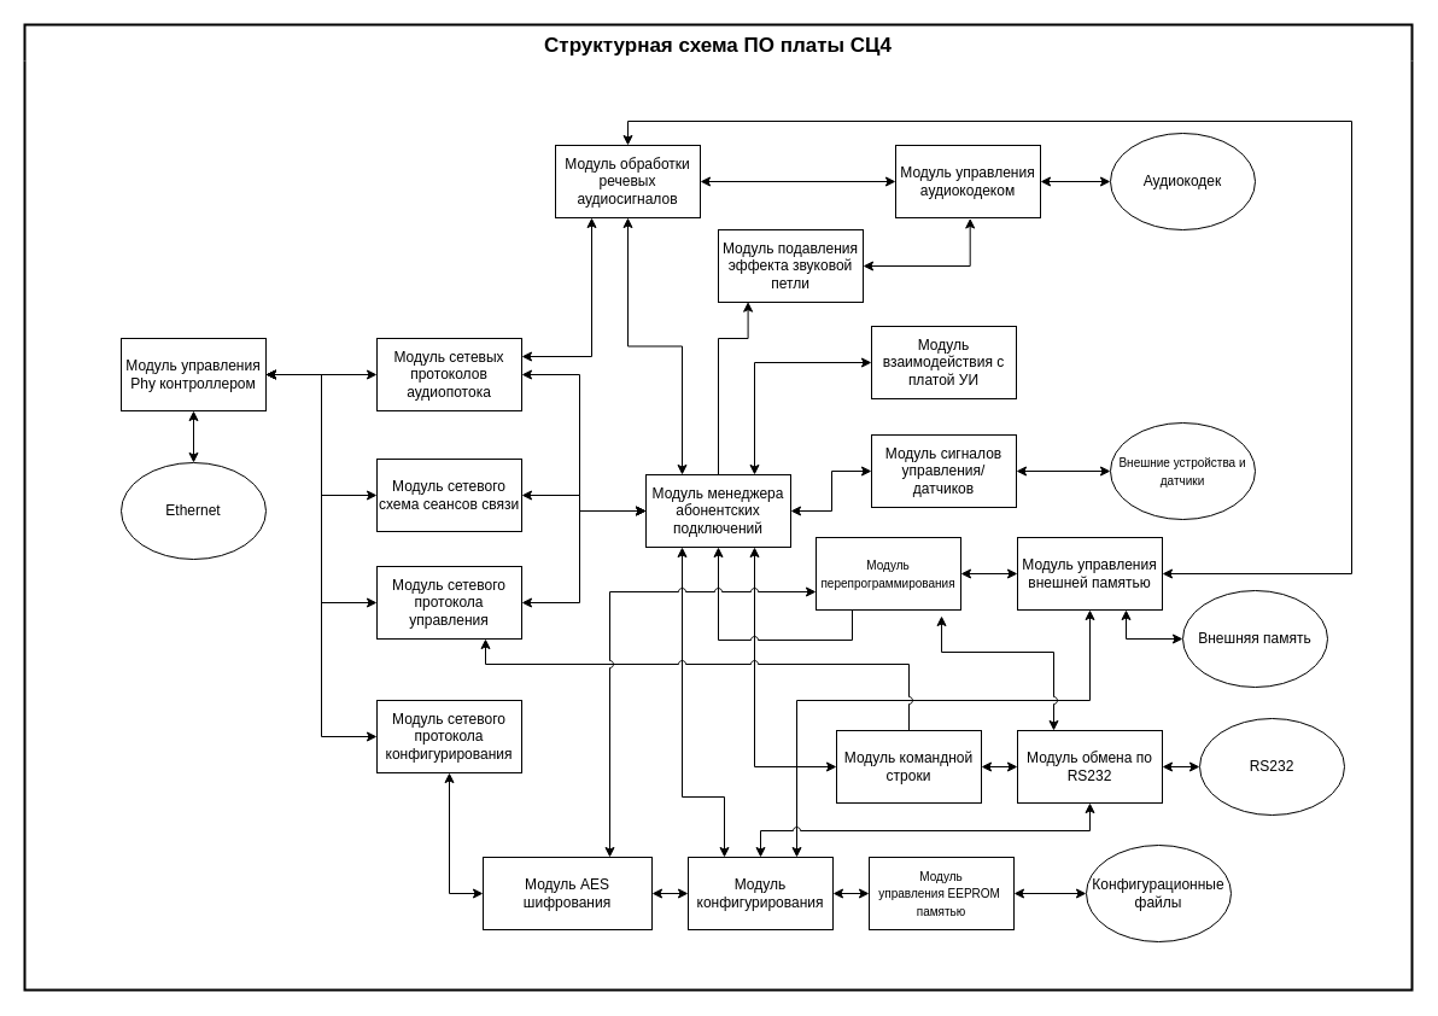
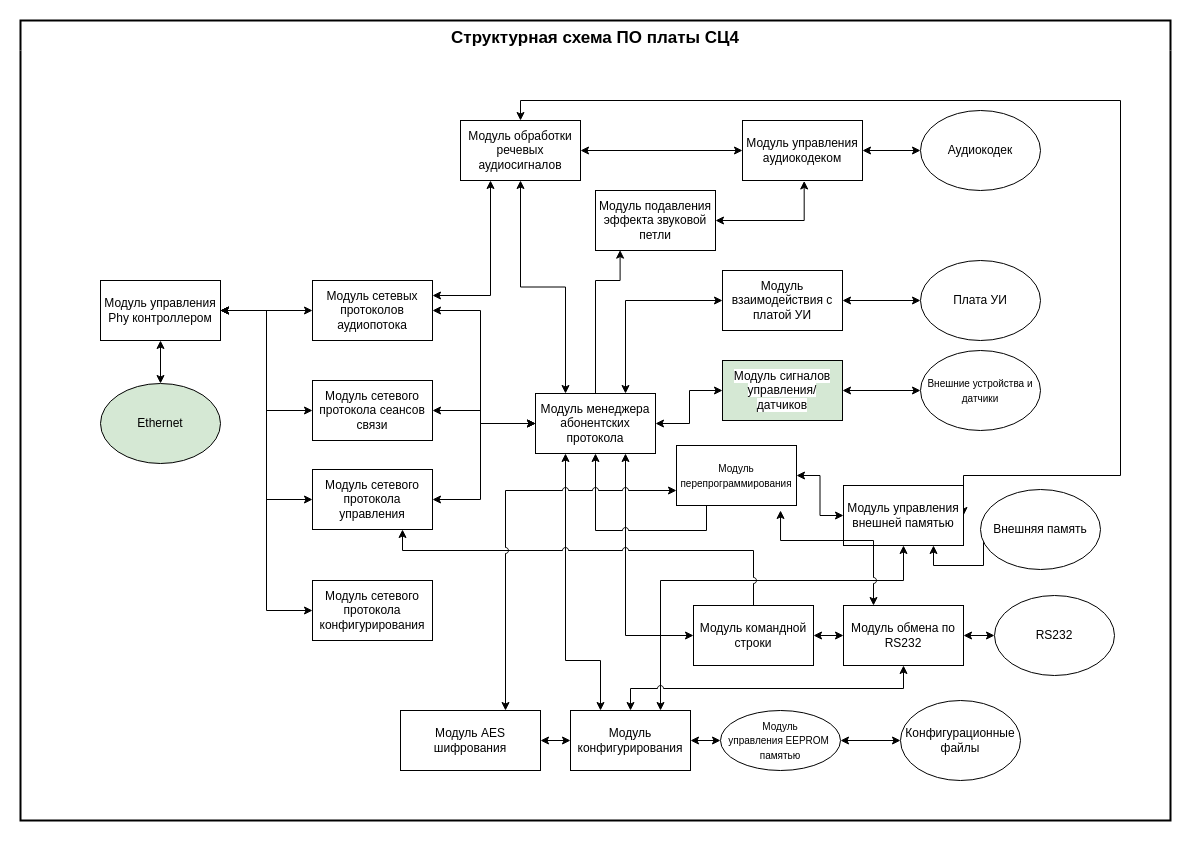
  <mxCell id="0" />
  <mxCell id="1" parent="0" />
  <mxCell id="2" style="edgeStyle=orthogonalEdgeStyle;rounded=0;orthogonalLoop=1;jettySize=auto;html=1;exitX=0.25;exitY=0;exitDx=0;exitDy=0;startArrow=classic;startFill=1;entryX=0.5;entryY=1;entryDx=0;entryDy=0;" parent="1" source="9" target="52" edge="1"><mxGeometry relative="1" as="geometry"><mxPoint x="492" y="210" as="targetPoint" /></mxGeometry></mxCell>
  <mxCell id="3" style="edgeStyle=elbowEdgeStyle;rounded=0;orthogonalLoop=1;jettySize=auto;html=1;exitX=1;exitY=0.5;exitDx=0;exitDy=0;entryX=0;entryY=0.5;entryDx=0;entryDy=0;startArrow=classic;startFill=1;" parent="1" source="9" target="60" edge="1"><mxGeometry relative="1" as="geometry" /></mxCell>
  <mxCell id="4" style="edgeStyle=orthogonalEdgeStyle;rounded=0;jumpStyle=arc;orthogonalLoop=1;jettySize=auto;html=1;entryX=0;entryY=0.5;entryDx=0;entryDy=0;startArrow=classic;startFill=1;exitX=0.75;exitY=1;exitDx=0;exitDy=0;" parent="1" source="9" target="42" edge="1"><mxGeometry relative="1" as="geometry" /></mxCell>
  <mxCell id="5" style="edgeStyle=orthogonalEdgeStyle;rounded=0;jumpStyle=arc;orthogonalLoop=1;jettySize=auto;html=1;exitX=0.75;exitY=0;exitDx=0;exitDy=0;entryX=0;entryY=0.5;entryDx=0;entryDy=0;startArrow=classic;startFill=1;" parent="1" source="9" target="61" edge="1"><mxGeometry relative="1" as="geometry" /></mxCell>
  <mxCell id="6" style="edgeStyle=orthogonalEdgeStyle;rounded=0;jumpStyle=arc;orthogonalLoop=1;jettySize=auto;html=1;exitX=0.25;exitY=1;exitDx=0;exitDy=0;entryX=0.25;entryY=0;entryDx=0;entryDy=0;startArrow=classic;startFill=1;" parent="1" source="9" target="17" edge="1"><mxGeometry relative="1" as="geometry"><Array as="points"><mxPoint x="565" y="660" /><mxPoint x="600" y="660" /></Array></mxGeometry></mxCell>
  <mxCell id="7" style="edgeStyle=orthogonalEdgeStyle;rounded=0;jumpStyle=arc;orthogonalLoop=1;jettySize=auto;html=1;exitX=0.5;exitY=1;exitDx=0;exitDy=0;entryX=0.25;entryY=0;entryDx=0;entryDy=0;startArrow=classic;startFill=1;" parent="1" source="9" target="37" edge="1"><mxGeometry relative="1" as="geometry"><Array as="points"><mxPoint x="595" y="530" /><mxPoint x="706" y="530" /></Array></mxGeometry></mxCell>
  <mxCell id="8" style="edgeStyle=orthogonalEdgeStyle;rounded=0;orthogonalLoop=1;jettySize=auto;html=1;exitX=0.5;exitY=0;exitDx=0;exitDy=0;entryX=0.205;entryY=0.994;entryDx=0;entryDy=0;entryPerimeter=0;" edge="1" parent="1" source="9" target="62"><mxGeometry relative="1" as="geometry"><mxPoint x="595" y="250" as="targetPoint" /><Array as="points"><mxPoint x="595" y="280" /><mxPoint x="620" y="280" /></Array></mxGeometry></mxCell>
- <mxCell id="9" value="Модуль менеджера абонентских подключений" style="rounded=0;whiteSpace=wrap;html=1;" parent="1" vertex="1"><mxGeometry x="535" y="393" width="120" height="60" as="geometry" /></mxCell>
+ <mxCell id="9" value="Модуль менеджера абонентских протокола" style="rounded=0;whiteSpace=wrap;html=1;" parent="1" vertex="1"><mxGeometry x="535" y="393" width="120" height="60" as="geometry" /></mxCell>
  <mxCell id="10" style="edgeStyle=orthogonalEdgeStyle;rounded=0;orthogonalLoop=1;jettySize=auto;html=1;exitX=0.5;exitY=0;exitDx=0;exitDy=0;entryX=1;entryY=0.5;entryDx=0;entryDy=0;startArrow=classic;startFill=1;" parent="1" source="52" target="40" edge="1"><mxGeometry relative="1" as="geometry"><Array as="points"><mxPoint x="520" y="100" /><mxPoint x="1120" y="100" /><mxPoint x="1120" y="475" /></Array></mxGeometry></mxCell>
  <mxCell id="11" style="edgeStyle=orthogonalEdgeStyle;rounded=0;jumpStyle=arc;orthogonalLoop=1;jettySize=auto;html=1;exitX=0.25;exitY=1;exitDx=0;exitDy=0;entryX=1;entryY=0.25;entryDx=0;entryDy=0;startArrow=classic;startFill=1;" parent="1" source="52" target="23" edge="1"><mxGeometry relative="1" as="geometry" /></mxCell>
  <mxCell id="12" style="edgeStyle=orthogonalEdgeStyle;rounded=0;orthogonalLoop=1;jettySize=auto;html=1;exitX=1;exitY=0.5;exitDx=0;exitDy=0;entryX=0;entryY=0.5;entryDx=0;entryDy=0;startArrow=classic;startFill=1;" parent="1" source="54" target="13" edge="1"><mxGeometry relative="1" as="geometry" /></mxCell>
  <mxCell id="13" value="Аудиокодек" style="ellipse;whiteSpace=wrap;html=1;" parent="1" vertex="1"><mxGeometry x="920" y="110" width="120" height="80" as="geometry" /></mxCell>
  <mxCell id="14" style="edgeStyle=orthogonalEdgeStyle;rounded=0;orthogonalLoop=1;jettySize=auto;html=1;exitX=1;exitY=0.5;exitDx=0;exitDy=0;entryX=0;entryY=0.5;entryDx=0;entryDy=0;startArrow=classic;startFill=1;" parent="1" source="17" target="19" edge="1"><mxGeometry relative="1" as="geometry" /></mxCell>
  <mxCell id="15" style="edgeStyle=orthogonalEdgeStyle;rounded=0;orthogonalLoop=1;jettySize=auto;html=1;exitX=0.75;exitY=0;exitDx=0;exitDy=0;entryX=0.5;entryY=1;entryDx=0;entryDy=0;startArrow=classic;startFill=1;" parent="1" source="17" target="40" edge="1"><mxGeometry relative="1" as="geometry"><Array as="points"><mxPoint x="660" y="580" /><mxPoint x="903" y="580" /></Array></mxGeometry></mxCell>
  <mxCell id="16" style="edgeStyle=elbowEdgeStyle;rounded=0;jumpStyle=arc;orthogonalLoop=1;jettySize=auto;elbow=vertical;html=1;exitX=0.5;exitY=0;exitDx=0;exitDy=0;entryX=0.5;entryY=1;entryDx=0;entryDy=0;startArrow=classic;startFill=1;" parent="1" source="17" target="46" edge="1"><mxGeometry relative="1" as="geometry" /></mxCell>
  <mxCell id="17" value="Модуль конфигурирования" style="rounded=0;whiteSpace=wrap;html=1;" parent="1" vertex="1"><mxGeometry x="570" y="710" width="120" height="60" as="geometry" /></mxCell>
  <mxCell id="18" style="edgeStyle=orthogonalEdgeStyle;rounded=0;orthogonalLoop=1;jettySize=auto;html=1;exitX=1;exitY=0.5;exitDx=0;exitDy=0;entryX=0;entryY=0.5;entryDx=0;entryDy=0;startArrow=classic;startFill=1;" parent="1" source="19" target="20" edge="1"><mxGeometry relative="1" as="geometry" /></mxCell>
- <mxCell id="19" value="&lt;font style=&quot;font-size: 10px&quot;&gt;Модуль управления&amp;nbsp;&lt;span style=&quot;font-family: &amp;#34;roboto&amp;#34; , , &amp;#34;blinkmacsystemfont&amp;#34; , &amp;#34;apple color emoji&amp;#34; , &amp;#34;helvetica neue&amp;#34; , sans-serif ; background-color: rgb(255 , 255 , 255)&quot;&gt;&lt;font&gt;EEPROM&amp;nbsp;&lt;br&gt;&lt;/font&gt;&lt;/span&gt;памятью&lt;/font&gt;" style="rounded=0;whiteSpace=wrap;html=1;" parent="1" vertex="1"><mxGeometry x="720" y="710" width="120" height="60" as="geometry" /></mxCell>
+ <mxCell id="19" value="&lt;font style=&quot;font-size: 10px&quot;&gt;Модуль управления&amp;nbsp;&lt;span style=&quot;font-family: &amp;#34;roboto&amp;#34; , , &amp;#34;blinkmacsystemfont&amp;#34; , &amp;#34;apple color emoji&amp;#34; , &amp;#34;helvetica neue&amp;#34; , sans-serif ; background-color: rgb(255 , 255 , 255)&quot;&gt;&lt;font&gt;EEPROM&amp;nbsp;&lt;br&gt;&lt;/font&gt;&lt;/span&gt;памятью&lt;/font&gt;" style="ellipse;whiteSpace=wrap;html=1;" parent="1" vertex="1"><mxGeometry x="720" y="710" width="120" height="60" as="geometry" /></mxCell>
  <mxCell id="20" value="Конфигурационные файлы" style="ellipse;whiteSpace=wrap;html=1;" parent="1" vertex="1"><mxGeometry x="900" y="700" width="120" height="80" as="geometry" /></mxCell>
  <mxCell id="21" style="edgeStyle=orthogonalEdgeStyle;rounded=0;orthogonalLoop=1;jettySize=auto;html=1;exitX=1;exitY=0.5;exitDx=0;exitDy=0;entryX=0;entryY=0.5;entryDx=0;entryDy=0;startArrow=classic;startFill=1;" parent="1" source="23" target="9" edge="1"><mxGeometry relative="1" as="geometry"><Array as="points"><mxPoint x="480" y="310" /><mxPoint x="480" y="423" /></Array></mxGeometry></mxCell>
  <mxCell id="22" style="edgeStyle=orthogonalEdgeStyle;rounded=0;orthogonalLoop=1;jettySize=auto;html=1;exitX=0;exitY=0.5;exitDx=0;exitDy=0;startArrow=classic;startFill=1;" parent="1" source="23" target="36" edge="1"><mxGeometry relative="1" as="geometry" /></mxCell>
  <mxCell id="23" value="Модуль сетевых протоколов аудиопотока" style="rounded=0;whiteSpace=wrap;html=1;" parent="1" vertex="1"><mxGeometry x="312" y="280" width="120" height="60" as="geometry" /></mxCell>
  <mxCell id="24" style="edgeStyle=orthogonalEdgeStyle;rounded=0;orthogonalLoop=1;jettySize=auto;html=1;exitX=1;exitY=0.5;exitDx=0;exitDy=0;entryX=0;entryY=0.5;entryDx=0;entryDy=0;startArrow=classic;startFill=1;" parent="1" source="26" target="9" edge="1"><mxGeometry relative="1" as="geometry"><Array as="points"><mxPoint x="480" y="410" /><mxPoint x="480" y="423" /></Array></mxGeometry></mxCell>
  <mxCell id="25" style="edgeStyle=orthogonalEdgeStyle;rounded=0;orthogonalLoop=1;jettySize=auto;html=1;exitX=0;exitY=0.5;exitDx=0;exitDy=0;entryX=1;entryY=0.5;entryDx=0;entryDy=0;startArrow=classic;startFill=1;" parent="1" source="26" target="36" edge="1"><mxGeometry relative="1" as="geometry" /></mxCell>
- <mxCell id="26" value="&lt;span&gt;Модуль сетевого схема сеансов связи&lt;/span&gt;" style="rounded=0;whiteSpace=wrap;html=1;" parent="1" vertex="1"><mxGeometry x="312" y="380" width="120" height="60" as="geometry" /></mxCell>
+ <mxCell id="26" value="&lt;span&gt;Модуль сетевого протокола сеансов связи&lt;/span&gt;" style="rounded=0;whiteSpace=wrap;html=1;" parent="1" vertex="1"><mxGeometry x="312" y="380" width="120" height="60" as="geometry" /></mxCell>
  <mxCell id="27" style="edgeStyle=orthogonalEdgeStyle;rounded=0;orthogonalLoop=1;jettySize=auto;html=1;exitX=1;exitY=0.5;exitDx=0;exitDy=0;entryX=0;entryY=0.5;entryDx=0;entryDy=0;startArrow=classic;startFill=1;" parent="1" source="30" target="9" edge="1"><mxGeometry relative="1" as="geometry"><Array as="points"><mxPoint x="480" y="499" /><mxPoint x="480" y="423" /></Array></mxGeometry></mxCell>
  <mxCell id="28" style="edgeStyle=orthogonalEdgeStyle;rounded=0;orthogonalLoop=1;jettySize=auto;html=1;exitX=0;exitY=0.5;exitDx=0;exitDy=0;entryX=1;entryY=0.5;entryDx=0;entryDy=0;startArrow=classic;startFill=1;" parent="1" source="30" target="36" edge="1"><mxGeometry relative="1" as="geometry" /></mxCell>
  <mxCell id="29" style="edgeStyle=elbowEdgeStyle;rounded=0;jumpStyle=arc;orthogonalLoop=1;jettySize=auto;html=1;exitX=0.75;exitY=1;exitDx=0;exitDy=0;entryX=0.5;entryY=1;entryDx=0;entryDy=0;startArrow=classic;startFill=1;elbow=vertical;" parent="1" source="30" target="42" edge="1"><mxGeometry relative="1" as="geometry"><Array as="points"><mxPoint x="570" y="550" /></Array></mxGeometry></mxCell>
  <mxCell id="30" value="&lt;span&gt;Модуль сетевого протокола управления&lt;/span&gt;" style="rounded=0;whiteSpace=wrap;html=1;" parent="1" vertex="1"><mxGeometry x="312" y="469" width="120" height="60" as="geometry" /></mxCell>
  <mxCell id="31" style="edgeStyle=orthogonalEdgeStyle;rounded=0;orthogonalLoop=1;jettySize=auto;html=1;exitX=0;exitY=0.5;exitDx=0;exitDy=0;entryX=1;entryY=0.5;entryDx=0;entryDy=0;startArrow=classic;startFill=1;" parent="1" source="33" target="36" edge="1"><mxGeometry relative="1" as="geometry" /></mxCell>
- <mxCell id="32" style="edgeStyle=orthogonalEdgeStyle;rounded=0;orthogonalLoop=1;jettySize=auto;html=1;exitX=0.5;exitY=1;exitDx=0;exitDy=0;entryX=0;entryY=0.5;entryDx=0;entryDy=0;startArrow=classic;startFill=1;" parent="1" source="33" target="50" edge="1"><mxGeometry relative="1" as="geometry" /></mxCell>
  <mxCell id="33" value="&lt;span&gt;Модуль сетевого протокола конфигурирования&lt;/span&gt;" style="rounded=0;whiteSpace=wrap;html=1;" parent="1" vertex="1"><mxGeometry x="312" y="580" width="120" height="60" as="geometry" /></mxCell>
- <mxCell id="34" value="Ethernet" style="ellipse;whiteSpace=wrap;html=1;" parent="1" vertex="1"><mxGeometry x="100" y="383" width="120" height="80" as="geometry" /></mxCell>
+ <mxCell id="34" value="Ethernet" style="ellipse;whiteSpace=wrap;html=1;fillColor=#d5e8d4;" parent="1" vertex="1"><mxGeometry x="100" y="383" width="120" height="80" as="geometry" /></mxCell>
  <mxCell id="35" style="edgeStyle=orthogonalEdgeStyle;rounded=0;orthogonalLoop=1;jettySize=auto;html=1;exitX=0.5;exitY=1;exitDx=0;exitDy=0;entryX=0.5;entryY=0;entryDx=0;entryDy=0;startArrow=classic;startFill=1;" parent="1" source="36" target="34" edge="1"><mxGeometry relative="1" as="geometry" /></mxCell>
  <mxCell id="36" value="Модуль управления Phy контроллером" style="rounded=0;whiteSpace=wrap;html=1;" parent="1" vertex="1"><mxGeometry x="100" y="280" width="120" height="60" as="geometry" /></mxCell>
  <mxCell id="37" value="&lt;span style=&quot;font-family: &amp;#34;roboto&amp;#34; , , &amp;#34;blinkmacsystemfont&amp;#34; , &amp;#34;apple color emoji&amp;#34; , &amp;#34;helvetica neue&amp;#34; , sans-serif ; background-color: rgb(255 , 255 , 255)&quot;&gt;&lt;font style=&quot;font-size: 10px&quot;&gt;Модуль перепрограммирования&lt;/font&gt;&lt;/span&gt;" style="rounded=0;whiteSpace=wrap;html=1;" parent="1" vertex="1"><mxGeometry x="676" y="445" width="120" height="60" as="geometry" /></mxCell>
  <mxCell id="38" style="edgeStyle=orthogonalEdgeStyle;rounded=0;orthogonalLoop=1;jettySize=auto;html=1;exitX=0;exitY=0.5;exitDx=0;exitDy=0;entryX=1;entryY=0.5;entryDx=0;entryDy=0;startArrow=classic;startFill=1;" parent="1" source="40" target="37" edge="1"><mxGeometry relative="1" as="geometry" /></mxCell>
  <mxCell id="39" style="edgeStyle=orthogonalEdgeStyle;rounded=0;orthogonalLoop=1;jettySize=auto;html=1;exitX=0.75;exitY=1;exitDx=0;exitDy=0;entryX=0;entryY=0.5;entryDx=0;entryDy=0;startArrow=classic;startFill=1;" parent="1" source="40" target="41" edge="1"><mxGeometry relative="1" as="geometry" /></mxCell>
- <mxCell id="40" value="&lt;span&gt;Модуль управления внешней памятью&lt;/span&gt;" style="rounded=0;whiteSpace=wrap;html=1;" parent="1" vertex="1"><mxGeometry x="843" y="445" width="120" height="60" as="geometry" /></mxCell>
+ <mxCell id="40" value="&lt;span&gt;Модуль управления внешней памятью&lt;/span&gt;" style="rounded=0;whiteSpace=wrap;html=1;" parent="1" vertex="1"><mxGeometry x="843" y="485" width="120" height="60" as="geometry" /></mxCell>
  <mxCell id="41" value="Внешняя память" style="ellipse;whiteSpace=wrap;html=1;" parent="1" vertex="1"><mxGeometry x="980" y="489" width="120" height="80" as="geometry" /></mxCell>
  <mxCell id="42" value="Модуль командной строки" style="rounded=0;whiteSpace=wrap;html=1;" parent="1" vertex="1"><mxGeometry x="693" y="605" width="120" height="60" as="geometry" /></mxCell>
  <mxCell id="43" style="edgeStyle=orthogonalEdgeStyle;rounded=0;jumpStyle=arc;orthogonalLoop=1;jettySize=auto;html=1;exitX=1;exitY=0.5;exitDx=0;exitDy=0;startArrow=classic;startFill=1;" parent="1" source="46" target="47" edge="1"><mxGeometry relative="1" as="geometry" /></mxCell>
  <mxCell id="44" value="" style="edgeStyle=orthogonalEdgeStyle;rounded=0;jumpStyle=arc;orthogonalLoop=1;jettySize=auto;html=1;startArrow=classic;startFill=1;" parent="1" source="46" target="42" edge="1"><mxGeometry relative="1" as="geometry" /></mxCell>
  <mxCell id="45" style="edgeStyle=elbowEdgeStyle;rounded=0;jumpStyle=arc;orthogonalLoop=1;jettySize=auto;elbow=vertical;html=1;exitX=0.25;exitY=0;exitDx=0;exitDy=0;startArrow=classic;startFill=1;entryX=0.867;entryY=1.083;entryDx=0;entryDy=0;entryPerimeter=0;" parent="1" source="46" target="37" edge="1"><mxGeometry relative="1" as="geometry"><mxPoint x="766" y="500" as="targetPoint" /><Array as="points"><mxPoint x="830" y="540" /></Array></mxGeometry></mxCell>
  <mxCell id="46" value="Модуль обмена по RS232" style="rounded=0;whiteSpace=wrap;html=1;" parent="1" vertex="1"><mxGeometry x="843" y="605" width="120" height="60" as="geometry" /></mxCell>
  <mxCell id="47" value="RS232" style="ellipse;whiteSpace=wrap;html=1;" parent="1" vertex="1"><mxGeometry x="994" y="595" width="120" height="80" as="geometry" /></mxCell>
  <mxCell id="48" style="edgeStyle=orthogonalEdgeStyle;rounded=0;orthogonalLoop=1;jettySize=auto;html=1;exitX=1;exitY=0.5;exitDx=0;exitDy=0;entryX=0;entryY=0.5;entryDx=0;entryDy=0;startArrow=classic;startFill=1;" parent="1" source="50" target="17" edge="1"><mxGeometry relative="1" as="geometry" /></mxCell>
  <mxCell id="49" style="edgeStyle=orthogonalEdgeStyle;rounded=0;orthogonalLoop=1;jettySize=auto;html=1;exitX=0.75;exitY=0;exitDx=0;exitDy=0;entryX=0;entryY=0.75;entryDx=0;entryDy=0;startArrow=classic;startFill=1;jumpStyle=arc;" parent="1" source="50" target="37" edge="1"><mxGeometry relative="1" as="geometry" /></mxCell>
  <mxCell id="50" value="Модуль AES шифрования" style="rounded=0;whiteSpace=wrap;html=1;" parent="1" vertex="1"><mxGeometry x="400" y="710" width="140" height="60" as="geometry" /></mxCell>
  <mxCell id="51" value="Структурная схема ПО платы СЦ4" style="swimlane;fontSize=17;swimlaneLine=0;strokeWidth=2;startSize=30;" parent="1" vertex="1"><mxGeometry x="20" y="20" width="1150" height="800" as="geometry" /></mxCell>
  <mxCell id="52" value="Модуль обработки речевых аудиосигналов" style="rounded=0;whiteSpace=wrap;html=1;" parent="1" vertex="1"><mxGeometry x="460" y="120" width="120" height="60" as="geometry" /></mxCell>
  <mxCell id="53" style="edgeStyle=orthogonalEdgeStyle;rounded=0;orthogonalLoop=1;jettySize=auto;html=1;exitX=1;exitY=0.5;exitDx=0;exitDy=0;entryX=0;entryY=0.5;entryDx=0;entryDy=0;startArrow=classic;startFill=1;" parent="1" source="52" target="54" edge="1"><mxGeometry relative="1" as="geometry" /></mxCell>
  <mxCell id="54" value="Модуль управления аудиокодеком" style="rounded=0;whiteSpace=wrap;html=1;" parent="1" vertex="1"><mxGeometry x="742" y="120" width="120" height="60" as="geometry" /></mxCell>
  <mxCell id="55" style="edgeStyle=orthogonalEdgeStyle;rounded=0;orthogonalLoop=1;jettySize=auto;html=1;exitX=1;exitY=0.5;exitDx=0;exitDy=0;entryX=0.514;entryY=1.008;entryDx=0;entryDy=0;entryPerimeter=0;startArrow=classic;startFill=1;" edge="1" parent="1" source="62" target="54"><mxGeometry relative="1" as="geometry" /></mxCell>
+ <mxCell id="56" value="Плата УИ" style="ellipse;whiteSpace=wrap;html=1;" parent="1" vertex="1"><mxGeometry x="920" y="260" width="120" height="80" as="geometry" /></mxCell>
+ <mxCell id="57" style="edgeStyle=orthogonalEdgeStyle;rounded=0;jumpStyle=arc;orthogonalLoop=1;jettySize=auto;html=1;exitX=1;exitY=0.5;exitDx=0;exitDy=0;entryX=0;entryY=0.5;entryDx=0;entryDy=0;startArrow=classic;startFill=1;" parent="1" source="61" target="56" edge="1"><mxGeometry relative="1" as="geometry" /></mxCell>
  <mxCell id="58" value="&lt;font style=&quot;font-size: 10px&quot;&gt;Внешние устройства и датчики&lt;/font&gt;" style="ellipse;whiteSpace=wrap;html=1;" parent="1" vertex="1"><mxGeometry x="920" y="350" width="120" height="80" as="geometry" /></mxCell>
  <mxCell id="59" style="edgeStyle=none;rounded=0;orthogonalLoop=1;jettySize=auto;html=1;exitX=1;exitY=0.5;exitDx=0;exitDy=0;entryX=0;entryY=0.5;entryDx=0;entryDy=0;startArrow=classic;startFill=1;" parent="1" source="60" target="58" edge="1"><mxGeometry relative="1" as="geometry" /></mxCell>
- <mxCell id="60" value="&lt;span style=&quot;font-family: &amp;#34;roboto&amp;#34; , , &amp;#34;blinkmacsystemfont&amp;#34; , &amp;#34;apple color emoji&amp;#34; , &amp;#34;helvetica neue&amp;#34; , sans-serif ; background-color: rgb(255 , 255 , 255)&quot;&gt;&lt;font style=&quot;font-size: 12px&quot;&gt;Модуль сигналов управления/датчиков&lt;/font&gt;&lt;/span&gt;" style="rounded=0;whiteSpace=wrap;html=1;" parent="1" vertex="1"><mxGeometry x="722" y="360" width="120" height="60" as="geometry" /></mxCell>
+ <mxCell id="60" value="&lt;span style=&quot;font-family: &amp;#34;roboto&amp;#34; , , &amp;#34;blinkmacsystemfont&amp;#34; , &amp;#34;apple color emoji&amp;#34; , &amp;#34;helvetica neue&amp;#34; , sans-serif ; background-color: rgb(255 , 255 , 255)&quot;&gt;&lt;font style=&quot;font-size: 12px&quot;&gt;Модуль сигналов управления/датчиков&lt;/font&gt;&lt;/span&gt;" style="rounded=0;whiteSpace=wrap;html=1;fillColor=#d5e8d4;" parent="1" vertex="1"><mxGeometry x="722" y="360" width="120" height="60" as="geometry" /></mxCell>
  <mxCell id="61" value="Модуль взаимодействия с платой УИ" style="rounded=0;whiteSpace=wrap;html=1;" parent="1" vertex="1"><mxGeometry x="722" y="270" width="120" height="60" as="geometry" /></mxCell>
  <mxCell id="62" value="Модуль подавления эффекта звуковой петли" style="rounded=0;whiteSpace=wrap;html=1;" vertex="1" parent="1"><mxGeometry x="595" y="190" width="120" height="60" as="geometry" /></mxCell>
